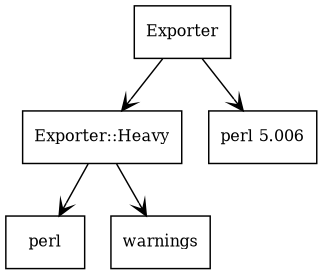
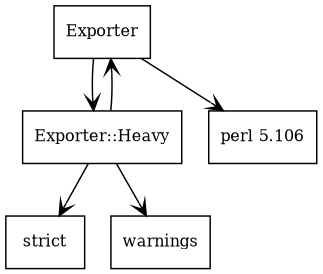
  digraph {
    rankdir=TB
    node [fillcolor=white fontsize=11 shape=box style=filled]
    edge [arrowhead=open color="#000000"]
    Exporter
    "Exporter::Heavy"
-   "perl 5.006"
-   "strict" [label=perl]
+   "perl 5.006" [label="perl 5.106"]
+   "strict"
    warnings
    Exporter -> "Exporter::Heavy"
    Exporter -> "perl 5.006"
+   "Exporter::Heavy" -> Exporter
    "Exporter::Heavy" -> "strict"
    "Exporter::Heavy" -> warnings
  }
